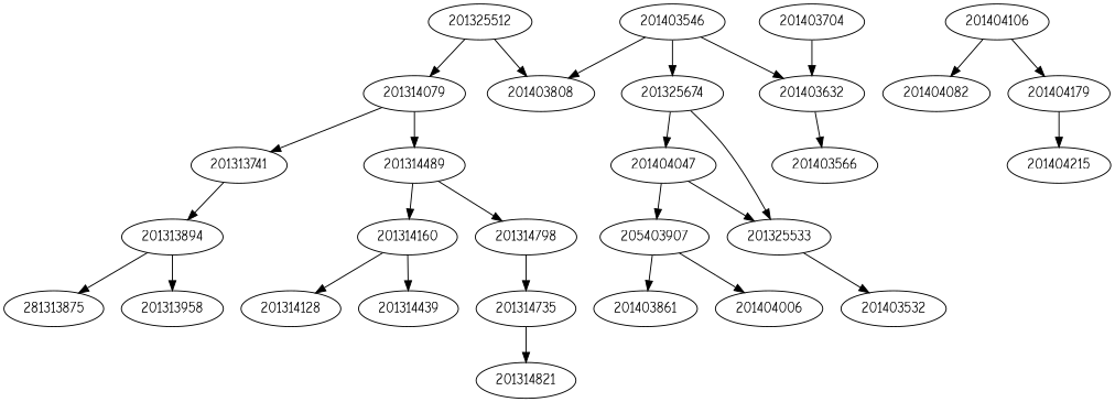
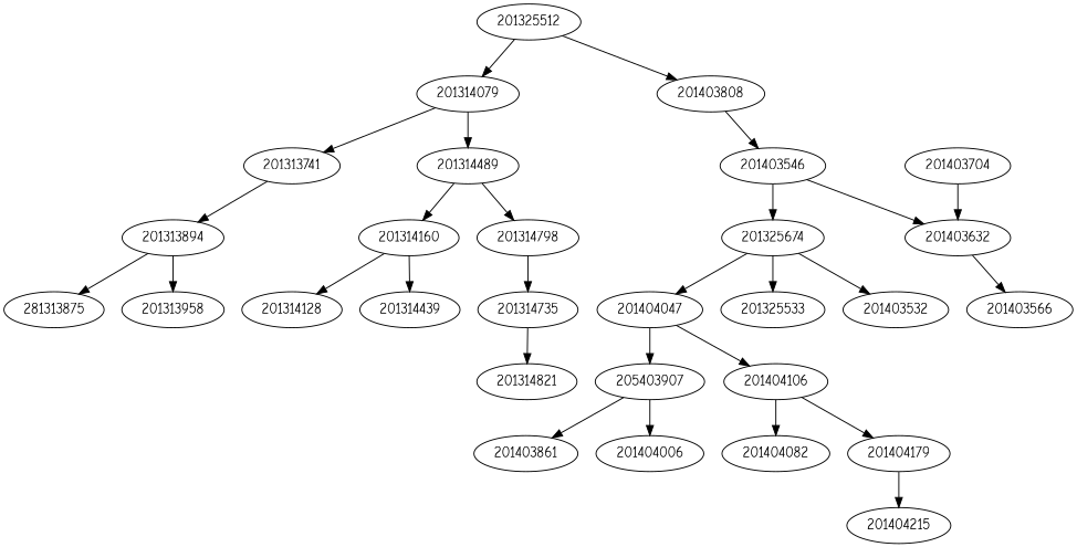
  digraph {
    fontname="Comic Neue"
    node [fontname="Comic Neue"]
    edge [fontname="Comic Neue"]
    201325512
    201314079
    201403808
    201313741
    201314489
    201403546
    201404047
    201313894
    201314160
    201314798
    n11 [label=281313875]
    201313958
    201314128
    201314439
    201314735
    201314821
    201325674
    201403632
    n19 [label=205403907]
    201404106
    201325533
    201403532
    201403566
    201403704
    201403861
    201404006
    201404082
    201404179
    201404215
    subgraph sub_1 {
      201325512
      201314079
      201403808
      201313741
      201314489
      201403546
      201404047
      201313894
      201314160
      201314798
      n11
      201313958
      201314128
      201314439
      201314735
      201314821
      201325674
      201403632
      n19
      201404106
      201325533
      201403532
      201403566
      201403704
      201403861
      201404006
      201404082
      201404179
      201404215
    }
    201325512 -> 201314079
    201325512 -> 201403808
    201314079 -> 201313741
    201314079 -> 201314489
-   201403546 -> 201403808
+   201403808 -> 201403546
    201313741 -> 201313894
    201314489 -> 201314160
    201314489 -> 201314798
    201403546 -> 201325674
    201403546 -> 201403632
    201404047 -> n19
-   201404047 -> 201325533
+   201404047 -> 201404106
    201313894 -> n11
    201313894 -> 201313958
    201314160 -> 201314128
    201314160 -> 201314439
    201314798 -> 201314735
    201314735 -> 201314821
    201325674 -> 201404047
    201325674 -> 201325533
-   201325533 -> 201403532
+   201325674 -> 201403532
    201403632 -> 201403566
    n19 -> 201403861
    n19 -> 201404006
    201404106 -> 201404082
    201404106 -> 201404179
    201403704 -> 201403632
    201404179 -> 201404215
  }
